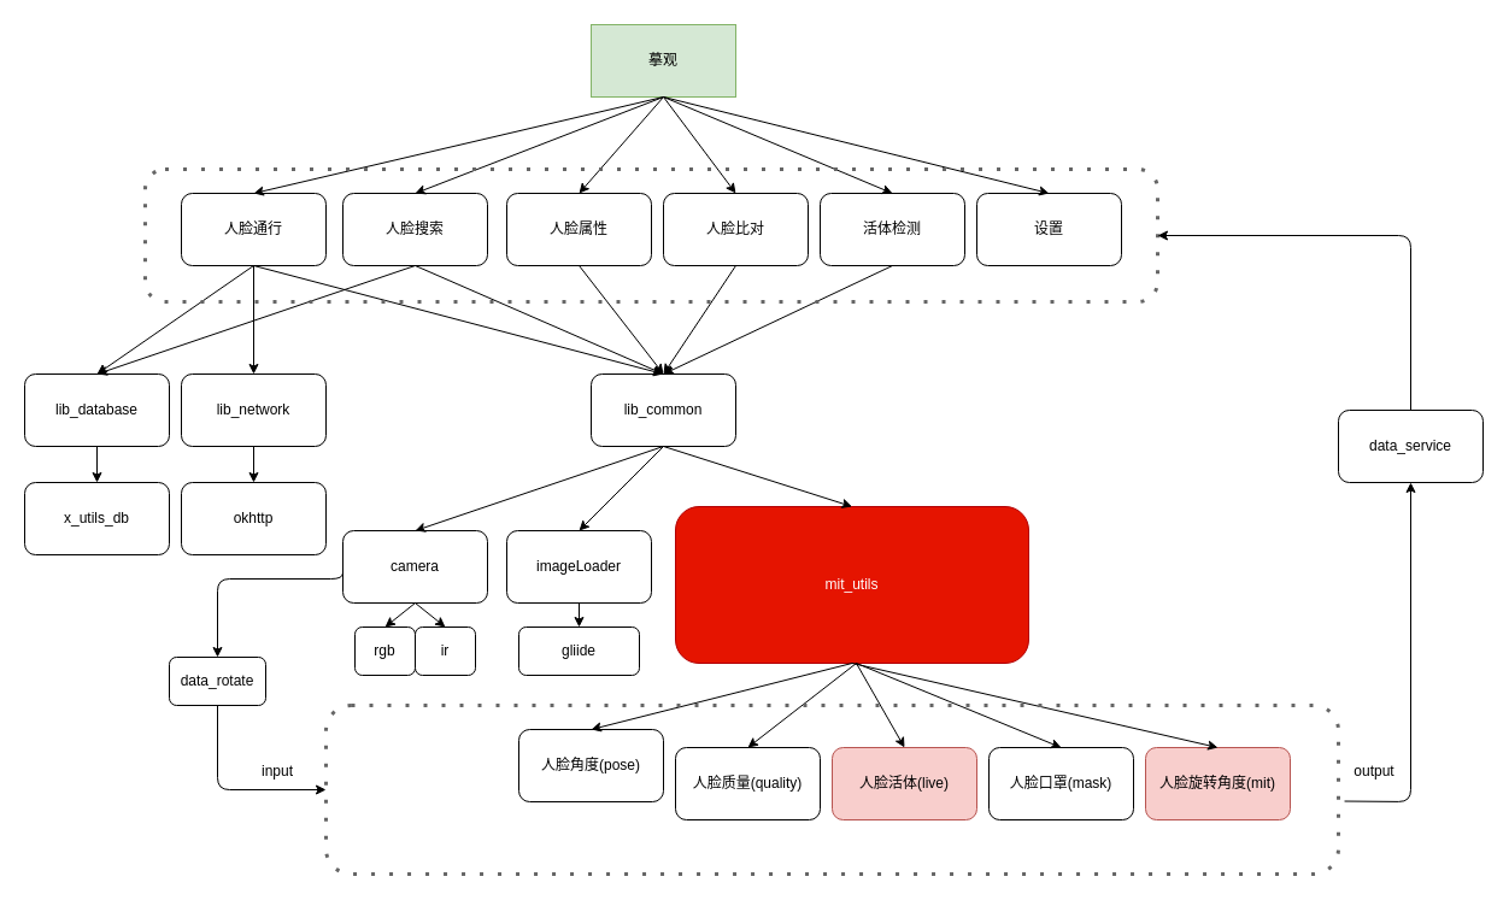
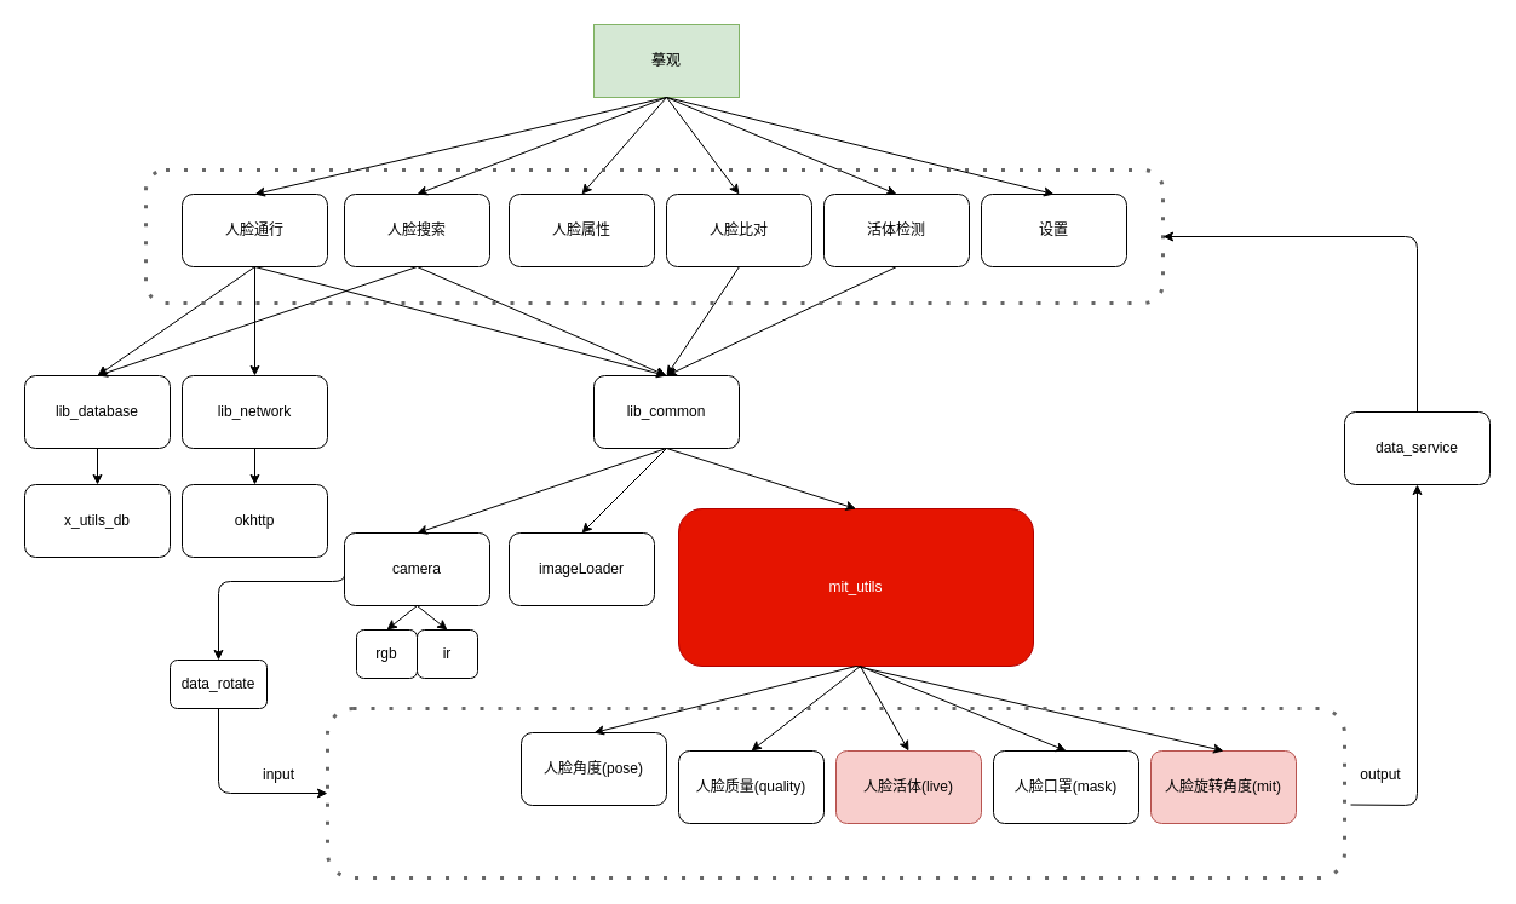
  <mxCell id="0" />
  <mxCell id="1" parent="0" />
  <mxCell id="2" value="摹观" style="rounded=0;whiteSpace=wrap;html=1;fillColor=#d5e8d4;strokeColor=#82b366;" vertex="1" parent="1"><mxGeometry x="490" y="20" width="120" height="60" as="geometry" /></mxCell>
  <mxCell id="3" value="人脸通行" style="rounded=1;whiteSpace=wrap;html=1;" vertex="1" parent="1"><mxGeometry x="150" y="160" width="120" height="60" as="geometry" /></mxCell>
  <mxCell id="4" value="人脸比对" style="rounded=1;whiteSpace=wrap;html=1;" vertex="1" parent="1"><mxGeometry x="550" y="160" width="120" height="60" as="geometry" /></mxCell>
  <mxCell id="5" value="人脸搜索" style="rounded=1;whiteSpace=wrap;html=1;" vertex="1" parent="1"><mxGeometry x="284" y="160" width="120" height="60" as="geometry" /></mxCell>
  <mxCell id="6" value="人脸属性" style="rounded=1;whiteSpace=wrap;html=1;" vertex="1" parent="1"><mxGeometry x="420" y="160" width="120" height="60" as="geometry" /></mxCell>
  <mxCell id="7" value="lib_common" style="rounded=1;whiteSpace=wrap;html=1;" vertex="1" parent="1"><mxGeometry x="490" y="310" width="120" height="60" as="geometry" /></mxCell>
  <mxCell id="8" value="lib_network" style="rounded=1;whiteSpace=wrap;html=1;" vertex="1" parent="1"><mxGeometry x="150" y="310" width="120" height="60" as="geometry" /></mxCell>
  <mxCell id="9" value="活体检测" style="rounded=1;whiteSpace=wrap;html=1;" vertex="1" parent="1"><mxGeometry x="680" y="160" width="120" height="60" as="geometry" /></mxCell>
  <mxCell id="10" value="设置" style="rounded=1;whiteSpace=wrap;html=1;" vertex="1" parent="1"><mxGeometry x="810" y="160" width="120" height="60" as="geometry" /></mxCell>
  <mxCell id="11" value="" style="endArrow=classic;html=1;exitX=0.5;exitY=1;exitDx=0;exitDy=0;entryX=0.5;entryY=0;entryDx=0;entryDy=0;" edge="1" parent="1" source="3" target="7"><mxGeometry width="50" height="50" relative="1" as="geometry"><mxPoint x="540" y="270" as="sourcePoint" /><mxPoint x="590" y="220" as="targetPoint" /></mxGeometry></mxCell>
  <mxCell id="12" value="" style="endArrow=classic;html=1;exitX=0.5;exitY=1;exitDx=0;exitDy=0;entryX=0.5;entryY=0;entryDx=0;entryDy=0;" edge="1" parent="1" source="5" target="7"><mxGeometry width="50" height="50" relative="1" as="geometry"><mxPoint x="550" y="280" as="sourcePoint" /><mxPoint x="550" y="260" as="targetPoint" /></mxGeometry></mxCell>
- <mxCell id="13" value="" style="endArrow=classic;html=1;exitX=0.5;exitY=1;exitDx=0;exitDy=0;entryX=0.5;entryY=0;entryDx=0;entryDy=0;" edge="1" parent="1" source="6" target="7"><mxGeometry width="50" height="50" relative="1" as="geometry"><mxPoint x="560" y="290" as="sourcePoint" /><mxPoint x="550" y="260" as="targetPoint" /></mxGeometry></mxCell>
  <mxCell id="14" value="" style="endArrow=classic;html=1;exitX=0.5;exitY=1;exitDx=0;exitDy=0;entryX=0.5;entryY=0;entryDx=0;entryDy=0;" edge="1" parent="1" source="4" target="7"><mxGeometry width="50" height="50" relative="1" as="geometry"><mxPoint x="570" y="300" as="sourcePoint" /><mxPoint x="620" y="250" as="targetPoint" /></mxGeometry></mxCell>
  <mxCell id="15" value="" style="endArrow=classic;html=1;exitX=0.5;exitY=1;exitDx=0;exitDy=0;entryX=0.5;entryY=0;entryDx=0;entryDy=0;" edge="1" parent="1" source="9" target="7"><mxGeometry width="50" height="50" relative="1" as="geometry"><mxPoint x="580" y="310" as="sourcePoint" /><mxPoint x="630" y="260" as="targetPoint" /></mxGeometry></mxCell>
  <mxCell id="16" value="" style="endArrow=classic;html=1;exitX=0.5;exitY=1;exitDx=0;exitDy=0;entryX=0.5;entryY=0;entryDx=0;entryDy=0;" edge="1" parent="1" source="3" target="8"><mxGeometry width="50" height="50" relative="1" as="geometry"><mxPoint x="540" y="340" as="sourcePoint" /><mxPoint x="590" y="290" as="targetPoint" /></mxGeometry></mxCell>
  <mxCell id="17" value="lib_database" style="rounded=1;whiteSpace=wrap;html=1;" vertex="1" parent="1"><mxGeometry x="20" y="310" width="120" height="60" as="geometry" /></mxCell>
  <mxCell id="18" value="" style="endArrow=classic;html=1;exitX=0.5;exitY=1;exitDx=0;exitDy=0;entryX=0.5;entryY=0;entryDx=0;entryDy=0;" edge="1" parent="1" source="3" target="17"><mxGeometry width="50" height="50" relative="1" as="geometry"><mxPoint x="220" y="230" as="sourcePoint" /><mxPoint x="220" y="320" as="targetPoint" /></mxGeometry></mxCell>
  <mxCell id="19" value="" style="endArrow=classic;html=1;exitX=0.5;exitY=1;exitDx=0;exitDy=0;entryX=0.5;entryY=0;entryDx=0;entryDy=0;" edge="1" parent="1" source="5" target="17"><mxGeometry width="50" height="50" relative="1" as="geometry"><mxPoint x="230" y="240" as="sourcePoint" /><mxPoint x="230" y="330" as="targetPoint" /></mxGeometry></mxCell>
  <mxCell id="20" value="" style="endArrow=classic;html=1;exitX=0.5;exitY=1;exitDx=0;exitDy=0;entryX=0.5;entryY=0;entryDx=0;entryDy=0;" edge="1" parent="1" source="2" target="3"><mxGeometry width="50" height="50" relative="1" as="geometry"><mxPoint x="470" y="240" as="sourcePoint" /><mxPoint x="520" y="190" as="targetPoint" /></mxGeometry></mxCell>
  <mxCell id="21" value="" style="endArrow=classic;html=1;entryX=0.5;entryY=0;entryDx=0;entryDy=0;" edge="1" parent="1" target="5"><mxGeometry width="50" height="50" relative="1" as="geometry"><mxPoint x="550" y="80" as="sourcePoint" /><mxPoint x="240" y="340" as="targetPoint" /></mxGeometry></mxCell>
  <mxCell id="22" value="" style="endArrow=classic;html=1;entryX=0.5;entryY=0;entryDx=0;entryDy=0;exitX=0.5;exitY=1;exitDx=0;exitDy=0;" edge="1" parent="1" source="2" target="6"><mxGeometry width="50" height="50" relative="1" as="geometry"><mxPoint x="560" y="90" as="sourcePoint" /><mxPoint x="354" y="170" as="targetPoint" /></mxGeometry></mxCell>
  <mxCell id="23" value="" style="endArrow=classic;html=1;entryX=0.5;entryY=0;entryDx=0;entryDy=0;exitX=0.5;exitY=1;exitDx=0;exitDy=0;" edge="1" parent="1" source="2" target="4"><mxGeometry width="50" height="50" relative="1" as="geometry"><mxPoint x="570" y="100" as="sourcePoint" /><mxPoint x="364" y="180" as="targetPoint" /></mxGeometry></mxCell>
  <mxCell id="24" value="" style="endArrow=classic;html=1;entryX=0.5;entryY=0;entryDx=0;entryDy=0;exitX=0.5;exitY=1;exitDx=0;exitDy=0;" edge="1" parent="1" source="2" target="9"><mxGeometry width="50" height="50" relative="1" as="geometry"><mxPoint x="580" y="110" as="sourcePoint" /><mxPoint x="374" y="190" as="targetPoint" /></mxGeometry></mxCell>
  <mxCell id="25" value="" style="endArrow=classic;html=1;entryX=0.5;entryY=0;entryDx=0;entryDy=0;" edge="1" parent="1" target="10"><mxGeometry width="50" height="50" relative="1" as="geometry"><mxPoint x="550" y="80" as="sourcePoint" /><mxPoint x="750" y="170" as="targetPoint" /></mxGeometry></mxCell>
  <mxCell id="26" value="imageLoader" style="rounded=1;whiteSpace=wrap;html=1;" vertex="1" parent="1"><mxGeometry x="420" y="440" width="120" height="60" as="geometry" /></mxCell>
  <mxCell id="27" value="camera" style="rounded=1;whiteSpace=wrap;html=1;" vertex="1" parent="1"><mxGeometry x="284" y="440" width="120" height="60" as="geometry" /></mxCell>
  <mxCell id="28" value="" style="endArrow=classic;html=1;exitX=0.5;exitY=1;exitDx=0;exitDy=0;entryX=0.5;entryY=0;entryDx=0;entryDy=0;" edge="1" parent="1" source="7" target="26"><mxGeometry width="50" height="50" relative="1" as="geometry"><mxPoint x="460" y="480" as="sourcePoint" /><mxPoint x="510" y="430" as="targetPoint" /></mxGeometry></mxCell>
  <mxCell id="29" value="" style="endArrow=classic;html=1;exitX=0.5;exitY=1;exitDx=0;exitDy=0;entryX=0.5;entryY=0;entryDx=0;entryDy=0;" edge="1" parent="1" source="7" target="27"><mxGeometry width="50" height="50" relative="1" as="geometry"><mxPoint x="354" y="380" as="sourcePoint" /><mxPoint x="420" y="440" as="targetPoint" /></mxGeometry></mxCell>
  <mxCell id="30" value="ir" style="rounded=1;whiteSpace=wrap;html=1;" vertex="1" parent="1"><mxGeometry x="344" y="520" width="50" height="40" as="geometry" /></mxCell>
  <mxCell id="31" value="rgb" style="rounded=1;whiteSpace=wrap;html=1;" vertex="1" parent="1"><mxGeometry x="294" y="520" width="50" height="40" as="geometry" /></mxCell>
  <mxCell id="32" value="" style="endArrow=classic;html=1;exitX=0.5;exitY=1;exitDx=0;exitDy=0;entryX=0.5;entryY=0;entryDx=0;entryDy=0;" edge="1" parent="1" source="27" target="31"><mxGeometry width="50" height="50" relative="1" as="geometry"><mxPoint x="440" y="530" as="sourcePoint" /><mxPoint x="490" y="480" as="targetPoint" /></mxGeometry></mxCell>
  <mxCell id="33" value="" style="endArrow=classic;html=1;exitX=0.5;exitY=1;exitDx=0;exitDy=0;entryX=0.5;entryY=0;entryDx=0;entryDy=0;" edge="1" parent="1" source="27" target="30"><mxGeometry width="50" height="50" relative="1" as="geometry"><mxPoint x="474" y="490" as="sourcePoint" /><mxPoint x="445" y="510" as="targetPoint" /></mxGeometry></mxCell>
  <mxCell id="34" value="mit_utils" style="rounded=1;whiteSpace=wrap;html=1;fillColor=#e51400;strokeColor=#B20000;fontColor=#ffffff;" vertex="1" parent="1"><mxGeometry x="560" y="420" width="293" height="130" as="geometry" /></mxCell>
  <mxCell id="35" value="" style="endArrow=classic;html=1;exitX=0.5;exitY=1;exitDx=0;exitDy=0;entryX=0.5;entryY=0;entryDx=0;entryDy=0;" edge="1" parent="1" source="7" target="34"><mxGeometry width="50" height="50" relative="1" as="geometry"><mxPoint x="560" y="380" as="sourcePoint" /><mxPoint x="490" y="430" as="targetPoint" /></mxGeometry></mxCell>
  <mxCell id="36" value="人脸旋转角度(mit)" style="rounded=1;whiteSpace=wrap;html=1;fillColor=#f8cecc;strokeColor=#b85450;" vertex="1" parent="1"><mxGeometry x="950" y="620" width="120" height="60" as="geometry" /></mxCell>
  <mxCell id="37" value="人脸角度(pose)" style="rounded=1;whiteSpace=wrap;html=1;" vertex="1" parent="1"><mxGeometry x="430" y="605" width="120" height="60" as="geometry" /></mxCell>
  <mxCell id="38" value="人脸质量(quality)" style="rounded=1;whiteSpace=wrap;html=1;" vertex="1" parent="1"><mxGeometry x="560" y="620" width="120" height="60" as="geometry" /></mxCell>
  <mxCell id="39" value="人脸活体(live)" style="rounded=1;whiteSpace=wrap;html=1;fillColor=#f8cecc;strokeColor=#b85450;" vertex="1" parent="1"><mxGeometry x="690" y="620" width="120" height="60" as="geometry" /></mxCell>
  <mxCell id="40" value="人脸口罩(mask)" style="rounded=1;whiteSpace=wrap;html=1;" vertex="1" parent="1"><mxGeometry x="820" y="620" width="120" height="60" as="geometry" /></mxCell>
  <mxCell id="41" value="" style="endArrow=classic;html=1;entryX=0.5;entryY=0;entryDx=0;entryDy=0;exitX=0.5;exitY=1;exitDx=0;exitDy=0;" edge="1" parent="1" source="34" target="37"><mxGeometry width="50" height="50" relative="1" as="geometry"><mxPoint x="610" y="530" as="sourcePoint" /><mxPoint x="660" y="480" as="targetPoint" /></mxGeometry></mxCell>
  <mxCell id="42" value="" style="endArrow=classic;html=1;entryX=0.5;entryY=0;entryDx=0;entryDy=0;" edge="1" parent="1" target="38"><mxGeometry width="50" height="50" relative="1" as="geometry"><mxPoint x="710" y="550" as="sourcePoint" /><mxPoint x="500" y="630" as="targetPoint" /></mxGeometry></mxCell>
  <mxCell id="43" value="" style="endArrow=classic;html=1;entryX=0.5;entryY=0;entryDx=0;entryDy=0;" edge="1" parent="1" target="39"><mxGeometry width="50" height="50" relative="1" as="geometry"><mxPoint x="710" y="550" as="sourcePoint" /><mxPoint x="630" y="630" as="targetPoint" /></mxGeometry></mxCell>
  <mxCell id="44" value="" style="endArrow=classic;html=1;entryX=0.5;entryY=0;entryDx=0;entryDy=0;" edge="1" parent="1" target="40"><mxGeometry width="50" height="50" relative="1" as="geometry"><mxPoint x="710" y="550" as="sourcePoint" /><mxPoint x="760" y="630" as="targetPoint" /></mxGeometry></mxCell>
  <mxCell id="45" value="" style="endArrow=classic;html=1;entryX=0.5;entryY=0;entryDx=0;entryDy=0;exitX=0.5;exitY=1;exitDx=0;exitDy=0;" edge="1" parent="1" source="34" target="36"><mxGeometry width="50" height="50" relative="1" as="geometry"><mxPoint x="720" y="560" as="sourcePoint" /><mxPoint x="890" y="630" as="targetPoint" /></mxGeometry></mxCell>
  <mxCell id="46" value="x_utils_db" style="rounded=1;whiteSpace=wrap;html=1;" vertex="1" parent="1"><mxGeometry x="20" y="400" width="120" height="60" as="geometry" /></mxCell>
  <mxCell id="47" value="okhttp" style="rounded=1;whiteSpace=wrap;html=1;" vertex="1" parent="1"><mxGeometry x="150" y="400" width="120" height="60" as="geometry" /></mxCell>
  <mxCell id="48" value="" style="endArrow=classic;html=1;exitX=0.5;exitY=1;exitDx=0;exitDy=0;entryX=0.5;entryY=0;entryDx=0;entryDy=0;" edge="1" parent="1" source="17" target="46"><mxGeometry width="50" height="50" relative="1" as="geometry"><mxPoint x="600" y="390" as="sourcePoint" /><mxPoint x="650" y="340" as="targetPoint" /></mxGeometry></mxCell>
  <mxCell id="49" value="" style="endArrow=classic;html=1;exitX=0.5;exitY=1;exitDx=0;exitDy=0;entryX=0.5;entryY=0;entryDx=0;entryDy=0;" edge="1" parent="1" source="8" target="47"><mxGeometry width="50" height="50" relative="1" as="geometry"><mxPoint x="90" y="380" as="sourcePoint" /><mxPoint x="90" y="410" as="targetPoint" /></mxGeometry></mxCell>
- <mxCell id="50" value="gliide" style="rounded=1;whiteSpace=wrap;html=1;" vertex="1" parent="1"><mxGeometry x="430" y="520" width="100" height="40" as="geometry" /></mxCell>
- <mxCell id="51" value="" style="endArrow=classic;html=1;exitX=0.5;exitY=1;exitDx=0;exitDy=0;entryX=0.5;entryY=0;entryDx=0;entryDy=0;" edge="1" parent="1" source="26" target="50"><mxGeometry width="50" height="50" relative="1" as="geometry"><mxPoint x="600" y="390" as="sourcePoint" /><mxPoint x="650" y="340" as="targetPoint" /></mxGeometry></mxCell>
  <mxCell id="52" value="" style="shape=ext;rounded=1;html=1;whiteSpace=wrap;dashed=1;dashPattern=1 4;strokeColor=#666666;fontColor=#333333;fillColor=none;strokeWidth=3;" vertex="1" parent="1"><mxGeometry x="270" y="585" width="840" height="140" as="geometry" /></mxCell>
  <mxCell id="53" value="" style="edgeStyle=elbowEdgeStyle;elbow=vertical;endArrow=classic;html=1;exitX=0;exitY=0.5;exitDx=0;exitDy=0;entryX=0.5;entryY=0;entryDx=0;entryDy=0;" edge="1" parent="1" source="27" target="54"><mxGeometry width="50" height="50" relative="1" as="geometry"><mxPoint x="130" y="610" as="sourcePoint" /><mxPoint x="180" y="560" as="targetPoint" /><Array as="points"><mxPoint x="140" y="480" /></Array></mxGeometry></mxCell>
  <mxCell id="54" value="data_rotate" style="rounded=1;whiteSpace=wrap;html=1;strokeWidth=1;fillColor=none;gradientColor=none;" vertex="1" parent="1"><mxGeometry x="140" y="545" width="80" height="40" as="geometry" /></mxCell>
  <mxCell id="55" value="" style="edgeStyle=elbowEdgeStyle;elbow=vertical;endArrow=classic;html=1;exitX=0.5;exitY=1;exitDx=0;exitDy=0;entryX=0;entryY=0.5;entryDx=0;entryDy=0;" edge="1" parent="1" source="54" target="52"><mxGeometry width="50" height="50" relative="1" as="geometry"><mxPoint x="204" y="630" as="sourcePoint" /><mxPoint x="100" y="680" as="targetPoint" /><Array as="points"><mxPoint x="170" y="655" /></Array></mxGeometry></mxCell>
  <mxCell id="56" value="" style="shape=ext;rounded=1;html=1;whiteSpace=wrap;dashed=1;dashPattern=1 4;strokeColor=#666666;fontColor=#333333;fillColor=none;strokeWidth=3;" vertex="1" parent="1"><mxGeometry x="120" y="140" width="840" height="110" as="geometry" /></mxCell>
  <mxCell id="57" value="" style="edgeStyle=elbowEdgeStyle;elbow=vertical;endArrow=classic;html=1;exitX=1.006;exitY=0.568;exitDx=0;exitDy=0;entryX=0.5;entryY=1;entryDx=0;entryDy=0;exitPerimeter=0;" edge="1" parent="1" source="52" target="60"><mxGeometry width="50" height="50" relative="1" as="geometry"><mxPoint x="1150" y="515" as="sourcePoint" /><mxPoint x="1240" y="585" as="targetPoint" /><Array as="points"><mxPoint x="1180" y="665" /></Array></mxGeometry></mxCell>
  <mxCell id="58" value="input" style="text;html=1;strokeColor=none;fillColor=none;align=center;verticalAlign=middle;whiteSpace=wrap;rounded=0;" vertex="1" parent="1"><mxGeometry x="210" y="630" width="40" height="20" as="geometry" /></mxCell>
  <mxCell id="59" value="output" style="text;html=1;strokeColor=none;fillColor=none;align=center;verticalAlign=middle;whiteSpace=wrap;rounded=0;" vertex="1" parent="1"><mxGeometry x="1120" y="630" width="40" height="20" as="geometry" /></mxCell>
  <mxCell id="60" value="data_service" style="rounded=1;whiteSpace=wrap;html=1;" vertex="1" parent="1"><mxGeometry x="1110" y="340" width="120" height="60" as="geometry" /></mxCell>
  <mxCell id="61" value="" style="edgeStyle=elbowEdgeStyle;elbow=vertical;endArrow=classic;html=1;exitX=0.5;exitY=0;exitDx=0;exitDy=0;entryX=1;entryY=0.5;entryDx=0;entryDy=0;" edge="1" parent="1" source="60" target="56"><mxGeometry width="50" height="50" relative="1" as="geometry"><mxPoint x="1040" y="444.52" as="sourcePoint" /><mxPoint x="1094.96" y="180" as="targetPoint" /><Array as="points"><mxPoint x="1070" y="195" /></Array></mxGeometry></mxCell>
